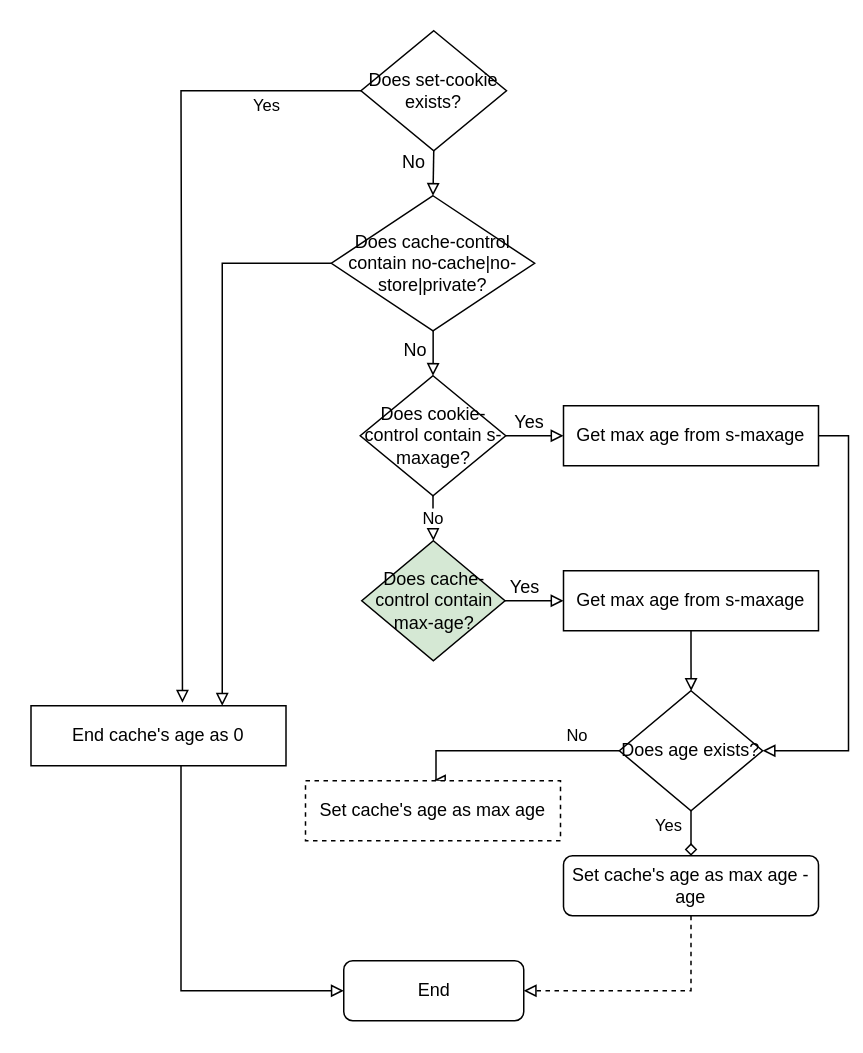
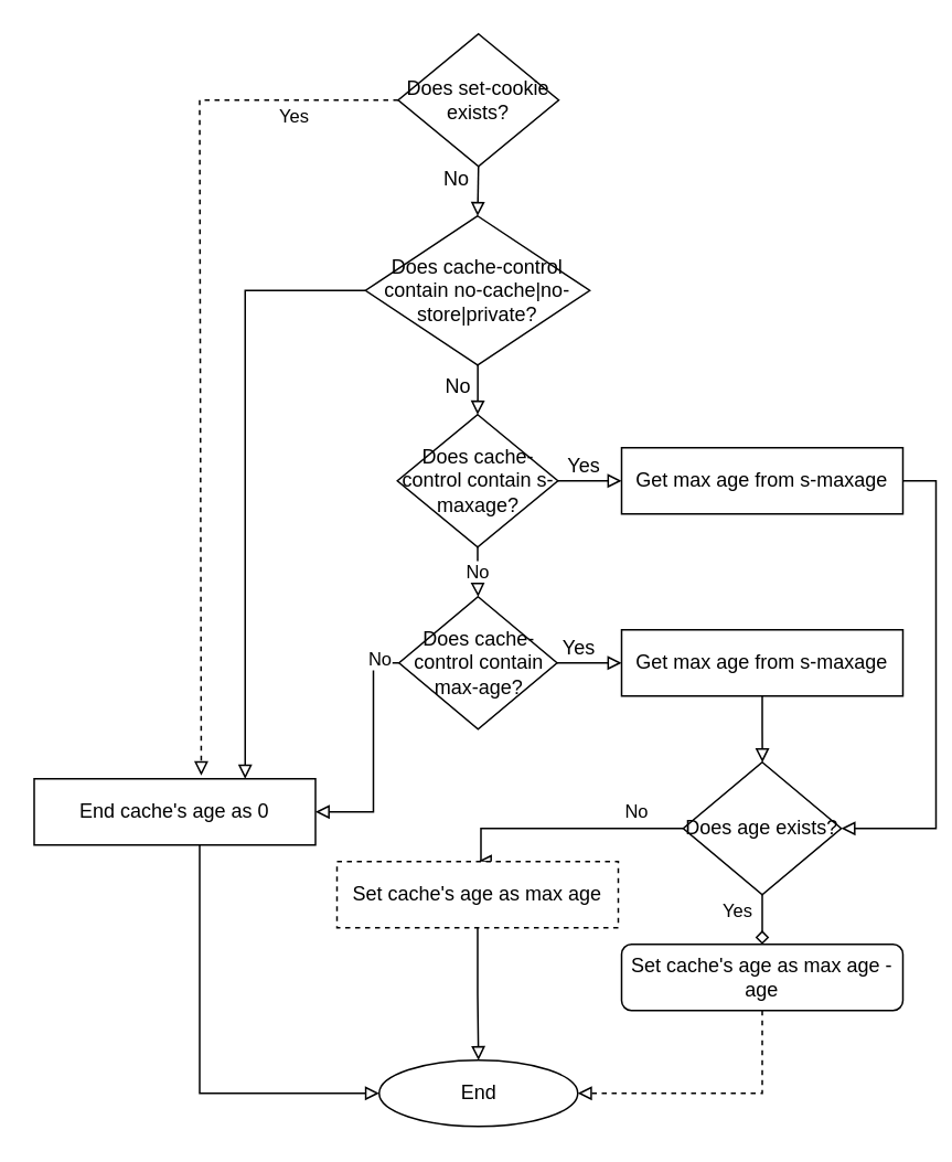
  <mxCell id="0" />
  <mxCell id="1" parent="0" />
- <mxCell id="2" value="Yes" style="edgeStyle=orthogonalEdgeStyle;rounded=0;orthogonalLoop=1;jettySize=auto;html=1;exitX=0;exitY=0.5;exitDx=0;exitDy=0;endArrow=block;endFill=0;entryX=0.594;entryY=-0.05;entryDx=0;entryDy=0;entryPerimeter=0;" parent="1" source="5" target="8" edge="1"><mxGeometry x="-0.763" y="10" relative="1" as="geometry"><mxPoint x="120" y="370" as="targetPoint" /><Array as="points"><mxPoint x="120" y="60" /></Array><mxPoint as="offset" /></mxGeometry></mxCell>
+ <mxCell id="2" value="Yes" style="edgeStyle=orthogonalEdgeStyle;rounded=0;orthogonalLoop=1;jettySize=auto;html=1;exitX=0;exitY=0.5;exitDx=0;exitDy=0;endArrow=block;endFill=0;entryX=0.594;entryY=-0.05;entryDx=0;entryDy=0;entryPerimeter=0;dashed=1;" parent="1" source="5" target="8" edge="1"><mxGeometry x="-0.763" y="10" relative="1" as="geometry"><mxPoint x="120" y="370" as="targetPoint" /><Array as="points"><mxPoint x="120" y="60" /></Array><mxPoint as="offset" /></mxGeometry></mxCell>
  <mxCell id="3" style="edgeStyle=orthogonalEdgeStyle;rounded=0;orthogonalLoop=1;jettySize=auto;html=1;exitX=0.5;exitY=1;exitDx=0;exitDy=0;entryX=0.5;entryY=0;entryDx=0;entryDy=0;endArrow=block;endFill=0;" parent="1" source="5" target="12" edge="1"><mxGeometry relative="1" as="geometry" /></mxCell>
  <mxCell id="4" value="No" style="text;html=1;align=center;verticalAlign=middle;resizable=0;points=[];labelBackgroundColor=#ffffff;" parent="3" vertex="1" connectable="0"><mxGeometry x="-0.499" relative="1" as="geometry"><mxPoint x="-14" as="offset" /></mxGeometry></mxCell>
  <mxCell id="5" value="Does set-cookie exists?" style="rhombus;whiteSpace=wrap;html=1;" parent="1" vertex="1"><mxGeometry x="240" y="20" width="97" height="80" as="geometry" /></mxCell>
- <mxCell id="6" value="End" style="rounded=1;whiteSpace=wrap;html=1;fontSize=12;glass=0;strokeWidth=1;shadow=0;" parent="1" vertex="1"><mxGeometry x="228.5" y="640" width="120" height="40" as="geometry" /></mxCell>
+ <mxCell id="6" value="End" style="ellipse;whiteSpace=wrap;html=1;fontSize=12;glass=0;strokeWidth=1;shadow=0;" parent="1" vertex="1"><mxGeometry x="228.5" y="640" width="120" height="40" as="geometry" /></mxCell>
  <mxCell id="7" style="edgeStyle=orthogonalEdgeStyle;rounded=0;orthogonalLoop=1;jettySize=auto;html=1;exitX=0.5;exitY=1;exitDx=0;exitDy=0;entryX=0;entryY=0.5;entryDx=0;entryDy=0;endArrow=block;endFill=0;" parent="1" target="6" edge="1"><mxGeometry relative="1" as="geometry"><mxPoint x="120" y="510" as="sourcePoint" /><Array as="points"><mxPoint x="120" y="660" /></Array></mxGeometry></mxCell>
  <mxCell id="8" value="End cache's age as 0" style="rounded=0;whiteSpace=wrap;html=1;" parent="1" vertex="1"><mxGeometry x="20" y="470" width="170" height="40" as="geometry" /></mxCell>
  <mxCell id="9" style="edgeStyle=orthogonalEdgeStyle;rounded=0;orthogonalLoop=1;jettySize=auto;html=1;entryX=0.5;entryY=0;entryDx=0;entryDy=0;endArrow=block;endFill=0;" parent="1" source="12" target="16" edge="1"><mxGeometry relative="1" as="geometry" /></mxCell>
  <mxCell id="10" value="No" style="text;html=1;align=center;verticalAlign=middle;resizable=0;points=[];labelBackgroundColor=#ffffff;" parent="9" vertex="1" connectable="0"><mxGeometry x="-0.333" y="1" relative="1" as="geometry"><mxPoint x="-13.85" y="3" as="offset" /></mxGeometry></mxCell>
  <mxCell id="11" style="edgeStyle=orthogonalEdgeStyle;rounded=0;orthogonalLoop=1;jettySize=auto;html=1;exitX=0;exitY=0.5;exitDx=0;exitDy=0;endArrow=block;endFill=0;entryX=0.75;entryY=0;entryDx=0;entryDy=0;" parent="1" source="12" target="8" edge="1"><mxGeometry relative="1" as="geometry"><mxPoint x="170" y="340" as="targetPoint" /></mxGeometry></mxCell>
  <mxCell id="12" value="Does cache-control contain&amp;nbsp;no-cache|no-store|private?&lt;span style=&quot;color: rgba(0 , 0 , 0 , 0) ; font-family: monospace ; font-size: 0px ; white-space: nowrap&quot;&gt;%3CmxGraphModel%3E%3Croot%3E%3CmxCell%20id%3D%220%22%2F%3E%3CmxCell%20id%3D%221%22%20parent%3D%220%22%2F%3E%3CmxCell%20id%3D%222%22%20value%3D%22Is%20set-cookie%20exists%3F%22%20style%3D%22rhombus%3BwhiteSpace%3Dwrap%3Bhtml%3D1%3B%22%20vertex%3D%221%22%20parent%3D%221%22%3E%3CmxGeometry%20x%3D%22365%22%20y%3D%22130%22%20width%3D%2297%22%20height%3D%2280%22%20as%3D%22geometry%22%2F%3E%3C%2FmxCell%3E%3C%2Froot%3E%3C%2FmxGraphModel%3E&lt;/span&gt;" style="rhombus;whiteSpace=wrap;html=1;" parent="1" vertex="1"><mxGeometry x="220.25" y="130" width="135.5" height="90" as="geometry" /></mxCell>
  <mxCell id="13" style="edgeStyle=orthogonalEdgeStyle;rounded=0;orthogonalLoop=1;jettySize=auto;html=1;exitX=1;exitY=0.5;exitDx=0;exitDy=0;entryX=0;entryY=0.5;entryDx=0;entryDy=0;endArrow=block;endFill=0;" parent="1" source="16" target="18" edge="1"><mxGeometry relative="1" as="geometry" /></mxCell>
  <mxCell id="14" value="Yes" style="text;html=1;align=center;verticalAlign=middle;resizable=0;points=[];labelBackgroundColor=#ffffff;" parent="13" vertex="1" connectable="0"><mxGeometry x="-0.333" y="-1" relative="1" as="geometry"><mxPoint x="1.5" y="-11" as="offset" /></mxGeometry></mxCell>
  <mxCell id="15" value="No" style="edgeStyle=orthogonalEdgeStyle;rounded=0;orthogonalLoop=1;jettySize=auto;html=1;endArrow=block;endFill=0;" parent="1" source="16" target="22" edge="1"><mxGeometry relative="1" as="geometry" /></mxCell>
- <mxCell id="16" value="Does cookie-control contain s-maxage?" style="rhombus;whiteSpace=wrap;html=1;" parent="1" vertex="1"><mxGeometry x="239.5" y="250" width="97" height="80" as="geometry" /></mxCell>
+ <mxCell id="16" value="Does cache-control contain s-maxage?" style="rhombus;whiteSpace=wrap;html=1;" parent="1" vertex="1"><mxGeometry x="239.5" y="250" width="97" height="80" as="geometry" /></mxCell>
  <mxCell id="17" style="edgeStyle=orthogonalEdgeStyle;rounded=0;orthogonalLoop=1;jettySize=auto;html=1;exitX=1;exitY=0.5;exitDx=0;exitDy=0;entryX=1;entryY=0.5;entryDx=0;entryDy=0;endArrow=block;endFill=0;" parent="1" source="18" target="27" edge="1"><mxGeometry relative="1" as="geometry" /></mxCell>
  <mxCell id="18" value="Get max age from s-maxage" style="rounded=0;whiteSpace=wrap;html=1;" parent="1" vertex="1"><mxGeometry x="375" y="270" width="170" height="40" as="geometry" /></mxCell>
  <mxCell id="19" style="edgeStyle=orthogonalEdgeStyle;rounded=0;orthogonalLoop=1;jettySize=auto;html=1;entryX=0;entryY=0.5;entryDx=0;entryDy=0;endArrow=block;endFill=0;" parent="1" source="22" target="24" edge="1"><mxGeometry relative="1" as="geometry" /></mxCell>
  <mxCell id="20" value="Yes" style="text;html=1;align=center;verticalAlign=middle;resizable=0;points=[];labelBackgroundColor=#ffffff;" parent="19" vertex="1" connectable="0"><mxGeometry x="0.024" y="-5" relative="1" as="geometry"><mxPoint x="-7" y="-15" as="offset" /></mxGeometry></mxCell>
- <mxCell id="22" value="Does cache-control contain max-age?" style="rhombus;whiteSpace=wrap;html=1;fillColor=#d5e8d4;" parent="1" vertex="1"><mxGeometry x="240.5" y="360" width="95.5" height="80" as="geometry" /></mxCell>
+ <mxCell id="21" value="No" style="edgeStyle=orthogonalEdgeStyle;rounded=0;orthogonalLoop=1;jettySize=auto;html=1;entryX=1;entryY=0.5;entryDx=0;entryDy=0;endArrow=block;endFill=0;" parent="1" source="22" target="8" edge="1"><mxGeometry x="-0.753" y="14" relative="1" as="geometry"><mxPoint x="205" y="490" as="targetPoint" /><Array as="points"><mxPoint x="225" y="400" /><mxPoint x="225" y="490" /></Array><mxPoint x="-10" y="-4" as="offset" /></mxGeometry></mxCell>
+ <mxCell id="22" value="Does cache-control contain max-age?" style="rhombus;whiteSpace=wrap;html=1;" parent="1" vertex="1"><mxGeometry x="240.5" y="360" width="95.5" height="80" as="geometry" /></mxCell>
  <mxCell id="23" style="edgeStyle=orthogonalEdgeStyle;rounded=0;orthogonalLoop=1;jettySize=auto;html=1;endArrow=block;endFill=0;" parent="1" source="24" target="27" edge="1"><mxGeometry relative="1" as="geometry" /></mxCell>
  <mxCell id="24" value="Get max age from s-maxage" style="rounded=0;whiteSpace=wrap;html=1;" parent="1" vertex="1"><mxGeometry x="375" y="380" width="170" height="40" as="geometry" /></mxCell>
  <mxCell id="25" value="Yes" style="edgeStyle=orthogonalEdgeStyle;rounded=0;orthogonalLoop=1;jettySize=auto;html=1;exitX=0.5;exitY=1;exitDx=0;exitDy=0;entryX=0.5;entryY=0;entryDx=0;entryDy=0;endArrow=diamond;endFill=0;" parent="1" source="27" target="29" edge="1"><mxGeometry x="-0.333" y="-15" relative="1" as="geometry"><mxPoint as="offset" /></mxGeometry></mxCell>
  <mxCell id="26" value="No" style="edgeStyle=orthogonalEdgeStyle;rounded=0;orthogonalLoop=1;jettySize=auto;html=1;entryX=0.5;entryY=0;entryDx=0;entryDy=0;endArrow=block;endFill=0;" parent="1" source="27" target="31" edge="1"><mxGeometry x="-0.617" y="-10" relative="1" as="geometry"><Array as="points"><mxPoint x="290" y="500" /></Array><mxPoint as="offset" /></mxGeometry></mxCell>
  <mxCell id="27" value="Does age exists?" style="rhombus;whiteSpace=wrap;html=1;" parent="1" vertex="1"><mxGeometry x="412.25" y="460" width="95.5" height="80" as="geometry" /></mxCell>
  <mxCell id="28" style="edgeStyle=orthogonalEdgeStyle;rounded=0;orthogonalLoop=1;jettySize=auto;html=1;entryX=1;entryY=0.5;entryDx=0;entryDy=0;endArrow=block;endFill=0;exitX=0.5;exitY=1;exitDx=0;exitDy=0;dashed=1;" parent="1" source="29" target="6" edge="1"><mxGeometry relative="1" as="geometry" /></mxCell>
  <mxCell id="29" value="Set cache's age as max age - age" style="whiteSpace=wrap;html=1;rounded=1;" parent="1" vertex="1"><mxGeometry x="375" y="570" width="170" height="40" as="geometry" /></mxCell>
+ <mxCell id="30" style="edgeStyle=orthogonalEdgeStyle;rounded=0;orthogonalLoop=1;jettySize=auto;html=1;entryX=0.5;entryY=0;entryDx=0;entryDy=0;endArrow=block;endFill=0;" parent="1" source="31" target="6" edge="1"><mxGeometry relative="1" as="geometry" /></mxCell>
  <mxCell id="31" value="Set cache's age as max age" style="rounded=0;whiteSpace=wrap;html=1;dashed=1;" parent="1" vertex="1"><mxGeometry x="203" y="520" width="170" height="40" as="geometry" /></mxCell>
